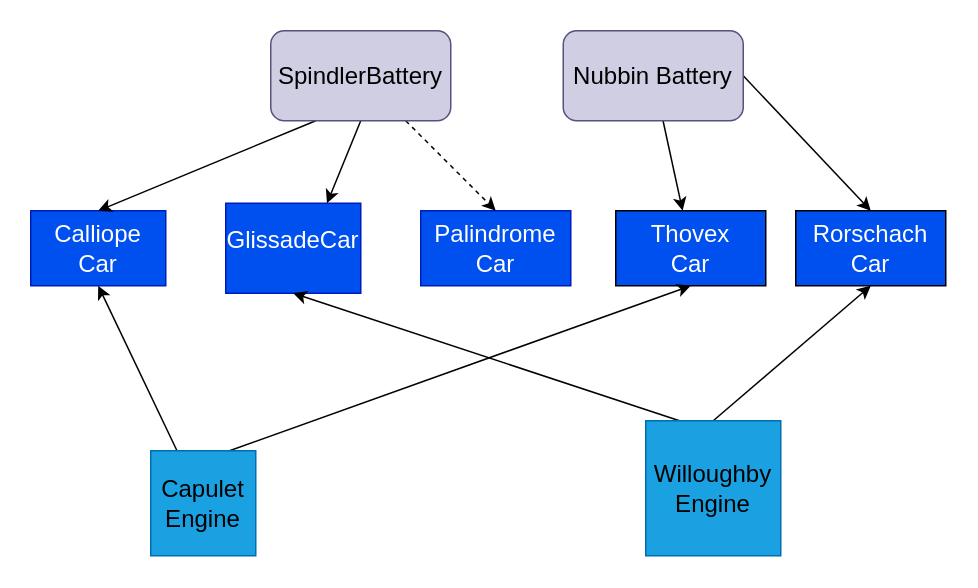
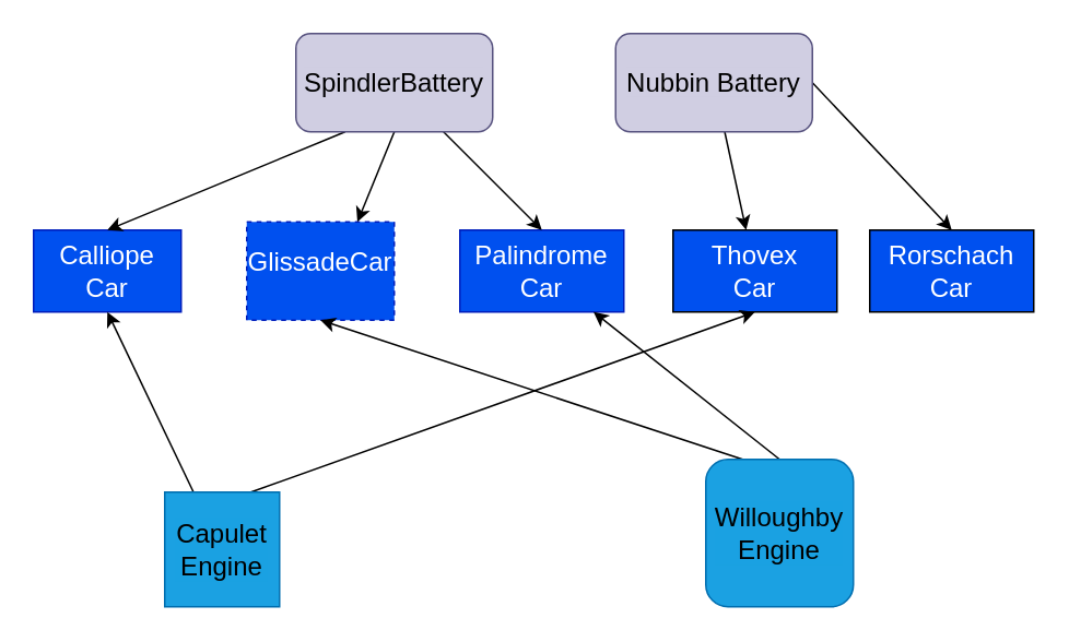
  <mxCell id="0" />
  <mxCell id="1" parent="0" />
  <mxCell id="2" value="&lt;font style=&quot;font-size: 16px;&quot;&gt;Calliope &lt;br&gt;Car&lt;/font&gt;" style="rounded=0;whiteSpace=wrap;html=1;fillColor=#0050ef;fontColor=#ffffff;strokeColor=#001DBC;" vertex="1" parent="1"><mxGeometry x="20" y="140" width="90" height="50" as="geometry" /></mxCell>
- <mxCell id="3" value="&lt;span id=&quot;docs-internal-guid-0a35b638-7fff-677a-01d9-1f9e5cb6cfeb&quot;&gt;&lt;p style=&quot;line-height: 1.38; margin-top: 0pt; margin-bottom: 8pt;&quot; dir=&quot;ltr&quot;&gt;&lt;span style=&quot;font-size: 12pt; font-family: Arial, sans-serif; font-variant-numeric: normal; font-variant-east-asian: normal; font-variant-alternates: normal; vertical-align: baseline;&quot;&gt;Glissade&lt;/span&gt;&lt;span style=&quot;background-color: initial; font-family: Arial, sans-serif; font-size: 12pt;&quot;&gt;Car&lt;/span&gt;&lt;/p&gt;&lt;/span&gt;" style="rounded=0;whiteSpace=wrap;html=1;fillColor=#0050ef;fontColor=#ffffff;strokeColor=#001DBC;labelBackgroundColor=none;labelBorderColor=none;" vertex="1" parent="1"><mxGeometry x="150" y="135" width="90" height="60" as="geometry" /></mxCell>
+ <mxCell id="3" value="&lt;span id=&quot;docs-internal-guid-0a35b638-7fff-677a-01d9-1f9e5cb6cfeb&quot;&gt;&lt;p style=&quot;line-height: 1.38; margin-top: 0pt; margin-bottom: 8pt;&quot; dir=&quot;ltr&quot;&gt;&lt;span style=&quot;font-size: 12pt; font-family: Arial, sans-serif; font-variant-numeric: normal; font-variant-east-asian: normal; font-variant-alternates: normal; vertical-align: baseline;&quot;&gt;Glissade&lt;/span&gt;&lt;span style=&quot;background-color: initial; font-family: Arial, sans-serif; font-size: 12pt;&quot;&gt;Car&lt;/span&gt;&lt;/p&gt;&lt;/span&gt;" style="rounded=0;whiteSpace=wrap;html=1;fillColor=#0050ef;fontColor=#ffffff;strokeColor=#001DBC;labelBackgroundColor=none;labelBorderColor=none;dashed=1;" vertex="1" parent="1"><mxGeometry x="150" y="135" width="90" height="60" as="geometry" /></mxCell>
  <mxCell id="4" value="&lt;span id=&quot;docs-internal-guid-a10658f5-7fff-02c3-3c5c-695485e5b85f&quot;&gt;&lt;span style=&quot;font-size: 12pt; font-family: Arial, sans-serif; font-variant-numeric: normal; font-variant-east-asian: normal; font-variant-alternates: normal; vertical-align: baseline; background-color: rgb(0, 80, 239);&quot;&gt;Palindrome &lt;br&gt;Car&lt;/span&gt;&lt;/span&gt;" style="rounded=0;whiteSpace=wrap;html=1;labelBackgroundColor=none;labelBorderColor=none;fontSize=16;fontColor=#ffffff;fillColor=#0050EF;strokeColor=#001DBC;" vertex="1" parent="1"><mxGeometry x="280" y="140" width="100" height="50" as="geometry" /></mxCell>
  <mxCell id="5" value="&lt;span id=&quot;docs-internal-guid-2f49b3fd-7fff-d1e8-18a5-1592f2818167&quot;&gt;&lt;span style=&quot;font-size: 12pt; font-family: Arial, sans-serif; font-variant-numeric: normal; font-variant-east-asian: normal; font-variant-alternates: normal; vertical-align: baseline; background-color: rgb(0, 80, 239);&quot;&gt;&lt;font color=&quot;#ffffff&quot;&gt;Rorschach &lt;br&gt;Car&lt;/font&gt;&lt;/span&gt;&lt;/span&gt;" style="rounded=0;whiteSpace=wrap;html=1;labelBackgroundColor=#0050EF;labelBorderColor=none;fontSize=16;fontColor=#0050EF;fillColor=#0050EF;gradientColor=none;" vertex="1" parent="1"><mxGeometry x="530" y="140" width="100" height="50" as="geometry" /></mxCell>
  <mxCell id="6" value="&lt;span id=&quot;docs-internal-guid-27f12857-7fff-8824-ec3b-522c59eba7d5&quot;&gt;&lt;span style=&quot;font-size: 12pt; font-family: Arial, sans-serif; font-variant-numeric: normal; font-variant-east-asian: normal; font-variant-alternates: normal; vertical-align: baseline; background-color: rgb(0, 80, 239);&quot;&gt;Thovex &lt;br&gt;Car&lt;/span&gt;&lt;/span&gt;" style="rounded=0;whiteSpace=wrap;html=1;labelBackgroundColor=#0050EF;labelBorderColor=none;fontSize=16;fontColor=#FFFFFF;fillColor=#0050EF;gradientColor=none;" vertex="1" parent="1"><mxGeometry x="410" y="140" width="100" height="50" as="geometry" /></mxCell>
  <mxCell id="7" style="edgeStyle=none;html=1;exitX=0.25;exitY=0;exitDx=0;exitDy=0;entryX=0.5;entryY=1;entryDx=0;entryDy=0;fontSize=16;fontColor=#FFFFFF;" edge="1" parent="1" source="9" target="2"><mxGeometry relative="1" as="geometry" /></mxCell>
  <mxCell id="8" style="edgeStyle=none;html=1;exitX=0.75;exitY=0;exitDx=0;exitDy=0;entryX=0.5;entryY=1;entryDx=0;entryDy=0;fontSize=16;fontColor=#FFFFFF;" edge="1" parent="1" source="9" target="6"><mxGeometry relative="1" as="geometry" /></mxCell>
  <mxCell id="9" value="&lt;span id=&quot;docs-internal-guid-14108d41-7fff-0850-f056-109d0a12f36a&quot;&gt;&lt;span style=&quot;font-size: 12pt; font-family: Arial, sans-serif; color: rgb(0, 0, 0); font-variant-numeric: normal; font-variant-east-asian: normal; font-variant-alternates: normal; vertical-align: baseline;&quot;&gt;Capulet&lt;br&gt;Engine&lt;/span&gt;&lt;/span&gt;" style="whiteSpace=wrap;html=1;aspect=fixed;labelBackgroundColor=#1aa1e2;labelBorderColor=none;fontSize=16;fontColor=#ffffff;fillColor=#1ba1e2;strokeColor=#006EAF;" vertex="1" parent="1"><mxGeometry x="100" y="300" width="70" height="70" as="geometry" /></mxCell>
  <mxCell id="10" style="edgeStyle=none;html=1;exitX=0.25;exitY=0;exitDx=0;exitDy=0;entryX=0.5;entryY=1;entryDx=0;entryDy=0;fontSize=16;fontColor=#FFFFFF;" edge="1" parent="1" source="12" target="3"><mxGeometry relative="1" as="geometry" /></mxCell>
- <mxCell id="11" style="edgeStyle=none;html=1;exitX=0.5;exitY=0;exitDx=0;exitDy=0;entryX=0.5;entryY=1;entryDx=0;entryDy=0;fontSize=16;fontColor=#FFFFFF;" edge="1" parent="1" source="12" target="5"><mxGeometry relative="1" as="geometry" /></mxCell>
- <mxCell id="12" value="&lt;span id=&quot;docs-internal-guid-14108d41-7fff-0850-f056-109d0a12f36a&quot;&gt;&lt;span style=&quot;font-size: 12pt; font-family: Arial, sans-serif; color: rgb(0, 0, 0); font-variant-numeric: normal; font-variant-east-asian: normal; font-variant-alternates: normal; vertical-align: baseline;&quot;&gt;Willoughby&lt;br&gt;Engine&lt;/span&gt;&lt;/span&gt;" style="whiteSpace=wrap;html=1;aspect=fixed;labelBackgroundColor=#1aa1e2;labelBorderColor=none;fontSize=16;fontColor=#ffffff;fillColor=#1ba1e2;strokeColor=#006EAF;" vertex="1" parent="1"><mxGeometry x="430" y="280" width="90" height="90" as="geometry" /></mxCell>
+ <mxCell id="11" style="edgeStyle=none;html=1;exitX=0.5;exitY=0;exitDx=0;exitDy=0;fontSize=16;fontColor=#FFFFFF;" edge="1" parent="1" source="12" target="4"><mxGeometry relative="1" as="geometry" /></mxCell>
+ <mxCell id="12" value="&lt;span id=&quot;docs-internal-guid-14108d41-7fff-0850-f056-109d0a12f36a&quot;&gt;&lt;span style=&quot;font-size: 12pt; font-family: Arial, sans-serif; color: rgb(0, 0, 0); font-variant-numeric: normal; font-variant-east-asian: normal; font-variant-alternates: normal; vertical-align: baseline;&quot;&gt;Willoughby&lt;br&gt;Engine&lt;/span&gt;&lt;/span&gt;" style="whiteSpace=wrap;html=1;aspect=fixed;labelBackgroundColor=#1aa1e2;labelBorderColor=none;fontSize=16;fontColor=#ffffff;fillColor=#1ba1e2;strokeColor=#006EAF;rounded=1;" vertex="1" parent="1"><mxGeometry x="430" y="280" width="90" height="90" as="geometry" /></mxCell>
  <mxCell id="13" style="edgeStyle=none;html=1;exitX=0.5;exitY=1;exitDx=0;exitDy=0;entryX=0.75;entryY=0;entryDx=0;entryDy=0;fontSize=16;fontColor=#FFFFFF;" edge="1" parent="1" source="16" target="3"><mxGeometry relative="1" as="geometry" /></mxCell>
- <mxCell id="14" style="edgeStyle=none;html=1;exitX=0.75;exitY=1;exitDx=0;exitDy=0;entryX=0.5;entryY=0;entryDx=0;entryDy=0;fontSize=16;fontColor=#FFFFFF;dashed=1;" edge="1" parent="1" source="16" target="4"><mxGeometry relative="1" as="geometry" /></mxCell>
+ <mxCell id="14" style="edgeStyle=none;html=1;exitX=0.75;exitY=1;exitDx=0;exitDy=0;entryX=0.5;entryY=0;entryDx=0;entryDy=0;fontSize=16;fontColor=#FFFFFF;" edge="1" parent="1" source="16" target="4"><mxGeometry relative="1" as="geometry" /></mxCell>
  <mxCell id="15" style="edgeStyle=none;html=1;exitX=0.25;exitY=1;exitDx=0;exitDy=0;entryX=0.5;entryY=0;entryDx=0;entryDy=0;fontSize=16;fontColor=#FFFFFF;" edge="1" parent="1" source="16" target="2"><mxGeometry relative="1" as="geometry" /></mxCell>
  <mxCell id="16" value="&lt;span id=&quot;docs-internal-guid-c8c5c5f1-7fff-5f92-3fae-2280f6b5cd2d&quot;&gt;&lt;span style=&quot;font-size: 12pt; font-family: Arial, sans-serif; color: rgb(0, 0, 0); font-variant-numeric: normal; font-variant-east-asian: normal; font-variant-alternates: normal; vertical-align: baseline;&quot;&gt;SpindlerBattery&lt;/span&gt;&lt;/span&gt;" style="rounded=1;whiteSpace=wrap;html=1;labelBackgroundColor=#d0cee2;labelBorderColor=none;fontSize=16;fillColor=#d0cee2;strokeColor=#56517e;" vertex="1" parent="1"><mxGeometry x="180" y="20" width="120" height="60" as="geometry" /></mxCell>
  <mxCell id="17" value="" style="edgeStyle=none;html=1;fontSize=16;fontColor=#FFFFFF;" edge="1" parent="1" source="19" target="6"><mxGeometry relative="1" as="geometry" /></mxCell>
  <mxCell id="18" style="edgeStyle=none;html=1;exitX=1;exitY=0.5;exitDx=0;exitDy=0;entryX=0.5;entryY=0;entryDx=0;entryDy=0;fontSize=16;fontColor=#FFFFFF;" edge="1" parent="1" source="19" target="5"><mxGeometry relative="1" as="geometry" /></mxCell>
  <mxCell id="19" value="&lt;span id=&quot;docs-internal-guid-d94486b1-7fff-fb5e-67ee-eec7d5f62743&quot;&gt;&lt;span style=&quot;font-size: 12pt; font-family: Arial, sans-serif; color: rgb(0, 0, 0); font-variant-numeric: normal; font-variant-east-asian: normal; font-variant-alternates: normal; vertical-align: baseline; background-color: rgb(208, 206, 226);&quot;&gt;Nubbin Battery&lt;/span&gt;&lt;/span&gt;" style="rounded=1;whiteSpace=wrap;html=1;labelBackgroundColor=#d0cee2;labelBorderColor=none;fontSize=16;fillColor=#d0cee2;strokeColor=#56517e;" vertex="1" parent="1"><mxGeometry x="375" y="20" width="120" height="60" as="geometry" /></mxCell>
